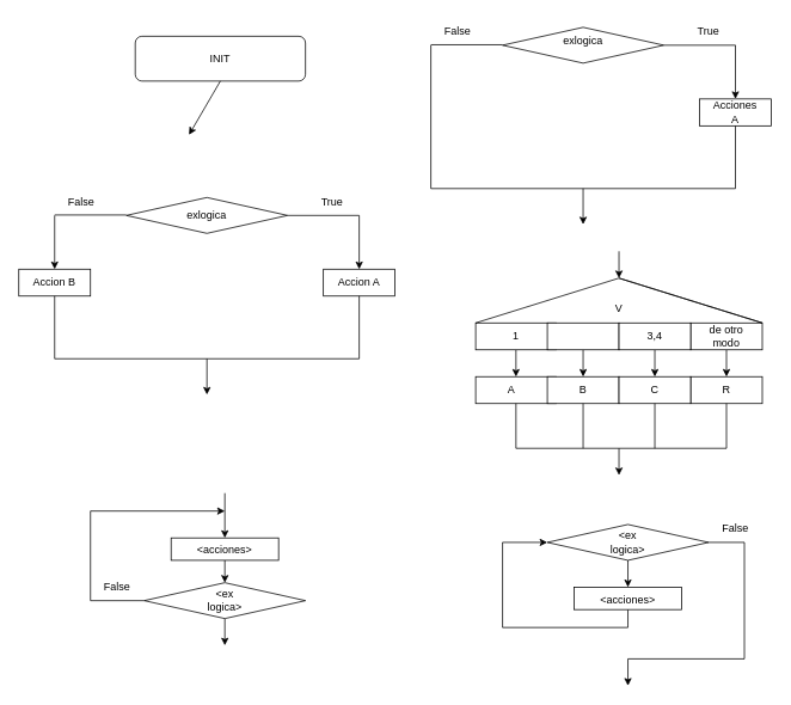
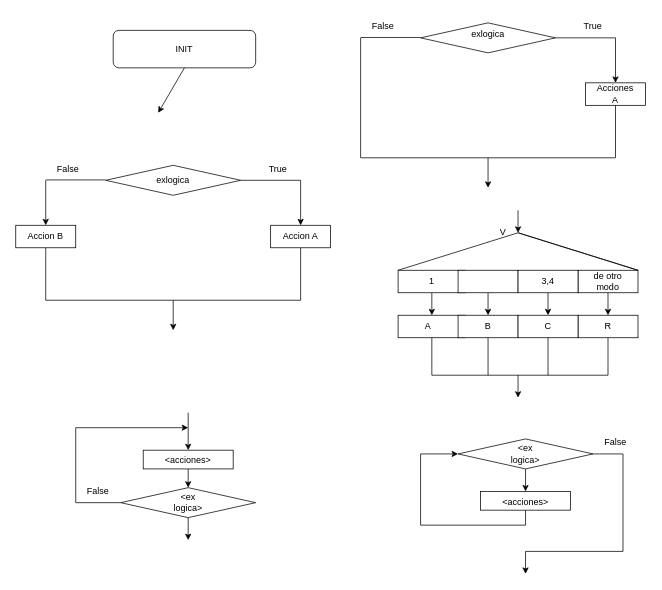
  <mxCell id="0" />
  <mxCell id="1" parent="0" />
  <mxCell id="2" value="INIT" style="rounded=1;whiteSpace=wrap;html=1;" parent="1" vertex="1"><mxGeometry x="150" y="40" width="190" height="50" as="geometry" /></mxCell>
  <mxCell id="3" value="" style="endArrow=classic;html=1;rounded=0;exitX=0.5;exitY=1;exitDx=0;exitDy=0;" parent="1" source="2" edge="1"><mxGeometry width="50" height="50" relative="1" as="geometry"><mxPoint x="199" y="180" as="sourcePoint" /><mxPoint x="210" y="150" as="targetPoint" /></mxGeometry></mxCell>
  <mxCell id="4" value="" style="rhombus;whiteSpace=wrap;html=1;" parent="1" vertex="1"><mxGeometry x="560" y="30" width="180" height="40" as="geometry" /></mxCell>
  <mxCell id="5" value="" style="endArrow=none;html=1;rounded=0;entryX=1;entryY=0.5;entryDx=0;entryDy=0;" parent="1" target="4" edge="1"><mxGeometry width="50" height="50" relative="1" as="geometry"><mxPoint x="820" y="50" as="sourcePoint" /><mxPoint x="720" y="10" as="targetPoint" /></mxGeometry></mxCell>
  <mxCell id="6" value="" style="endArrow=none;html=1;rounded=0;entryX=1;entryY=0.5;entryDx=0;entryDy=0;" parent="1" edge="1"><mxGeometry width="50" height="50" relative="1" as="geometry"><mxPoint x="560" y="49.5" as="sourcePoint" /><mxPoint x="480" y="49.5" as="targetPoint" /></mxGeometry></mxCell>
  <mxCell id="7" value="" style="endArrow=classic;html=1;rounded=0;" parent="1" edge="1"><mxGeometry width="50" height="50" relative="1" as="geometry"><mxPoint x="820" y="50" as="sourcePoint" /><mxPoint x="820" y="110" as="targetPoint" /></mxGeometry></mxCell>
  <mxCell id="8" value="" style="rounded=0;whiteSpace=wrap;html=1;" parent="1" vertex="1"><mxGeometry x="780" y="110" width="80" height="30" as="geometry" /></mxCell>
  <mxCell id="9" value="" style="endArrow=none;html=1;rounded=0;entryX=0.5;entryY=1;entryDx=0;entryDy=0;" parent="1" target="8" edge="1"><mxGeometry width="50" height="50" relative="1" as="geometry"><mxPoint x="480" y="210" as="sourcePoint" /><mxPoint x="720" y="10" as="targetPoint" /><Array as="points"><mxPoint x="820" y="210" /></Array></mxGeometry></mxCell>
  <mxCell id="10" value="" style="endArrow=none;html=1;rounded=0;" parent="1" edge="1"><mxGeometry width="50" height="50" relative="1" as="geometry"><mxPoint x="480" y="210" as="sourcePoint" /><mxPoint x="480" y="50" as="targetPoint" /></mxGeometry></mxCell>
  <mxCell id="11" value="" style="endArrow=classic;html=1;rounded=0;" parent="1" edge="1"><mxGeometry width="50" height="50" relative="1" as="geometry"><mxPoint x="650" y="210" as="sourcePoint" /><mxPoint x="650" y="250" as="targetPoint" /></mxGeometry></mxCell>
  <mxCell id="12" value="True" style="text;html=1;strokeColor=none;fillColor=none;align=center;verticalAlign=middle;whiteSpace=wrap;rounded=0;" parent="1" vertex="1"><mxGeometry x="760" y="20" width="60" height="30" as="geometry" /></mxCell>
  <mxCell id="13" value="False" style="text;html=1;strokeColor=none;fillColor=none;align=center;verticalAlign=middle;whiteSpace=wrap;rounded=0;" parent="1" vertex="1"><mxGeometry x="480" y="20" width="60" height="30" as="geometry" /></mxCell>
  <mxCell id="14" value="exlogica" style="text;html=1;strokeColor=none;fillColor=none;align=center;verticalAlign=middle;whiteSpace=wrap;rounded=0;" parent="1" vertex="1"><mxGeometry x="620" y="30" width="60" height="30" as="geometry" /></mxCell>
  <mxCell id="15" value="Acciones A" style="text;html=1;strokeColor=none;fillColor=none;align=center;verticalAlign=middle;whiteSpace=wrap;rounded=0;" parent="1" vertex="1"><mxGeometry x="790" y="110" width="60" height="30" as="geometry" /></mxCell>
  <mxCell id="16" value="" style="rhombus;whiteSpace=wrap;html=1;" parent="1" vertex="1"><mxGeometry x="140" y="220" width="180" height="40" as="geometry" /></mxCell>
  <mxCell id="17" value="" style="endArrow=none;html=1;rounded=0;entryX=1;entryY=0.5;entryDx=0;entryDy=0;" parent="1" target="16" edge="1"><mxGeometry width="50" height="50" relative="1" as="geometry"><mxPoint x="400" y="240" as="sourcePoint" /><mxPoint x="300" y="200" as="targetPoint" /></mxGeometry></mxCell>
  <mxCell id="18" value="" style="endArrow=none;html=1;rounded=0;entryX=1;entryY=0.5;entryDx=0;entryDy=0;" parent="1" edge="1"><mxGeometry width="50" height="50" relative="1" as="geometry"><mxPoint x="140" y="239.5" as="sourcePoint" /><mxPoint x="60" y="239.5" as="targetPoint" /></mxGeometry></mxCell>
  <mxCell id="19" value="" style="endArrow=classic;html=1;rounded=0;" parent="1" edge="1"><mxGeometry width="50" height="50" relative="1" as="geometry"><mxPoint x="400" y="240" as="sourcePoint" /><mxPoint x="400" y="300" as="targetPoint" /></mxGeometry></mxCell>
  <mxCell id="20" value="" style="rounded=0;whiteSpace=wrap;html=1;" parent="1" vertex="1"><mxGeometry x="360" y="300" width="80" height="30" as="geometry" /></mxCell>
  <mxCell id="21" value="" style="endArrow=none;html=1;rounded=0;entryX=0.5;entryY=1;entryDx=0;entryDy=0;" parent="1" target="20" edge="1"><mxGeometry width="50" height="50" relative="1" as="geometry"><mxPoint x="60" y="400" as="sourcePoint" /><mxPoint x="300" y="200" as="targetPoint" /><Array as="points"><mxPoint x="400" y="400" /></Array></mxGeometry></mxCell>
  <mxCell id="22" value="" style="endArrow=classic;html=1;rounded=0;" parent="1" edge="1"><mxGeometry width="50" height="50" relative="1" as="geometry"><mxPoint x="230" y="400" as="sourcePoint" /><mxPoint x="230" y="440" as="targetPoint" /></mxGeometry></mxCell>
  <mxCell id="23" value="" style="rounded=0;whiteSpace=wrap;html=1;" parent="1" vertex="1"><mxGeometry x="20" y="300" width="80" height="30" as="geometry" /></mxCell>
  <mxCell id="24" value="" style="endArrow=none;html=1;rounded=0;entryX=0.5;entryY=1;entryDx=0;entryDy=0;" parent="1" target="23" edge="1"><mxGeometry width="50" height="50" relative="1" as="geometry"><mxPoint x="60" y="400" as="sourcePoint" /><mxPoint x="280" y="380" as="targetPoint" /></mxGeometry></mxCell>
  <mxCell id="25" value="" style="endArrow=classic;html=1;rounded=0;entryX=0.5;entryY=0;entryDx=0;entryDy=0;" parent="1" target="23" edge="1"><mxGeometry width="50" height="50" relative="1" as="geometry"><mxPoint x="60" y="240" as="sourcePoint" /><mxPoint x="280" y="380" as="targetPoint" /></mxGeometry></mxCell>
  <mxCell id="26" value="False" style="text;html=1;strokeColor=none;fillColor=none;align=center;verticalAlign=middle;whiteSpace=wrap;rounded=0;" parent="1" vertex="1"><mxGeometry x="60" y="210" width="60" height="30" as="geometry" /></mxCell>
  <mxCell id="27" value="True" style="text;html=1;strokeColor=none;fillColor=none;align=center;verticalAlign=middle;whiteSpace=wrap;rounded=0;" parent="1" vertex="1"><mxGeometry x="340" y="210" width="60" height="30" as="geometry" /></mxCell>
  <mxCell id="28" value="exlogica" style="text;html=1;strokeColor=none;fillColor=none;align=center;verticalAlign=middle;whiteSpace=wrap;rounded=0;" parent="1" vertex="1"><mxGeometry x="200" y="225" width="60" height="30" as="geometry" /></mxCell>
  <mxCell id="29" value="Accion B" style="text;html=1;strokeColor=none;fillColor=none;align=center;verticalAlign=middle;whiteSpace=wrap;rounded=0;" parent="1" vertex="1"><mxGeometry x="30" y="300" width="60" height="30" as="geometry" /></mxCell>
  <mxCell id="30" value="Accion A" style="text;html=1;strokeColor=none;fillColor=none;align=center;verticalAlign=middle;whiteSpace=wrap;rounded=0;" parent="1" vertex="1"><mxGeometry x="370" y="300" width="60" height="30" as="geometry" /></mxCell>
  <mxCell id="31" style="edgeStyle=orthogonalEdgeStyle;rounded=0;orthogonalLoop=1;jettySize=auto;html=1;exitX=0.5;exitY=1;exitDx=0;exitDy=0;entryX=0.5;entryY=0;entryDx=0;entryDy=0;" parent="1" source="32" target="41" edge="1"><mxGeometry relative="1" as="geometry" /></mxCell>
  <mxCell id="32" value="" style="rounded=0;whiteSpace=wrap;html=1;" parent="1" vertex="1"><mxGeometry x="530" y="360" width="90" height="30" as="geometry" /></mxCell>
  <mxCell id="33" style="edgeStyle=orthogonalEdgeStyle;rounded=0;orthogonalLoop=1;jettySize=auto;html=1;exitX=0.5;exitY=1;exitDx=0;exitDy=0;entryX=0.5;entryY=0;entryDx=0;entryDy=0;" parent="1" source="34" target="42" edge="1"><mxGeometry relative="1" as="geometry" /></mxCell>
  <mxCell id="34" value="" style="rounded=0;whiteSpace=wrap;html=1;" parent="1" vertex="1"><mxGeometry x="610" y="360" width="80" height="30" as="geometry" /></mxCell>
  <mxCell id="35" style="edgeStyle=orthogonalEdgeStyle;rounded=0;orthogonalLoop=1;jettySize=auto;html=1;exitX=0.5;exitY=1;exitDx=0;exitDy=0;entryX=0.5;entryY=0;entryDx=0;entryDy=0;" parent="1" source="36" target="43" edge="1"><mxGeometry relative="1" as="geometry" /></mxCell>
  <mxCell id="36" value="" style="rounded=0;whiteSpace=wrap;html=1;" parent="1" vertex="1"><mxGeometry x="770" y="360" width="80" height="30" as="geometry" /></mxCell>
  <mxCell id="37" style="edgeStyle=orthogonalEdgeStyle;rounded=0;orthogonalLoop=1;jettySize=auto;html=1;exitX=0.5;exitY=1;exitDx=0;exitDy=0;entryX=0.5;entryY=0;entryDx=0;entryDy=0;" parent="1" source="38" target="44" edge="1"><mxGeometry relative="1" as="geometry" /></mxCell>
  <mxCell id="38" value="" style="rounded=0;whiteSpace=wrap;html=1;" parent="1" vertex="1"><mxGeometry x="690" y="360" width="80" height="30" as="geometry" /></mxCell>
  <mxCell id="39" value="" style="endArrow=none;html=1;rounded=0;exitX=0;exitY=0;exitDx=0;exitDy=0;" parent="1" source="32" edge="1"><mxGeometry width="50" height="50" relative="1" as="geometry"><mxPoint x="690" y="500" as="sourcePoint" /><mxPoint x="690" y="310" as="targetPoint" /><Array as="points"><mxPoint x="690" y="310" /><mxPoint x="850" y="360" /></Array></mxGeometry></mxCell>
  <mxCell id="40" value="" style="endArrow=classic;html=1;rounded=0;" parent="1" edge="1"><mxGeometry width="50" height="50" relative="1" as="geometry"><mxPoint x="690" y="280" as="sourcePoint" /><mxPoint x="690" y="310" as="targetPoint" /></mxGeometry></mxCell>
  <mxCell id="41" value="" style="rounded=0;whiteSpace=wrap;html=1;" parent="1" vertex="1"><mxGeometry x="530" y="420" width="90" height="30" as="geometry" /></mxCell>
  <mxCell id="42" value="" style="rounded=0;whiteSpace=wrap;html=1;" parent="1" vertex="1"><mxGeometry x="610" y="420" width="80" height="30" as="geometry" /></mxCell>
  <mxCell id="43" value="" style="rounded=0;whiteSpace=wrap;html=1;" parent="1" vertex="1"><mxGeometry x="770" y="420" width="80" height="30" as="geometry" /></mxCell>
  <mxCell id="44" value="" style="rounded=0;whiteSpace=wrap;html=1;" parent="1" vertex="1"><mxGeometry x="690" y="420" width="80" height="30" as="geometry" /></mxCell>
  <mxCell id="45" value="" style="endArrow=none;html=1;rounded=0;entryX=0.5;entryY=1;entryDx=0;entryDy=0;exitX=0.5;exitY=1;exitDx=0;exitDy=0;" parent="1" source="43" target="41" edge="1"><mxGeometry width="50" height="50" relative="1" as="geometry"><mxPoint x="820" y="470" as="sourcePoint" /><mxPoint x="630" y="470" as="targetPoint" /><Array as="points"><mxPoint x="810" y="500" /><mxPoint x="575" y="500" /></Array></mxGeometry></mxCell>
  <mxCell id="46" value="" style="endArrow=none;html=1;rounded=0;entryX=0.5;entryY=1;entryDx=0;entryDy=0;" parent="1" target="42" edge="1"><mxGeometry width="50" height="50" relative="1" as="geometry"><mxPoint x="650" y="500" as="sourcePoint" /><mxPoint x="710" y="530" as="targetPoint" /></mxGeometry></mxCell>
  <mxCell id="47" value="" style="endArrow=none;html=1;rounded=0;entryX=0.5;entryY=1;entryDx=0;entryDy=0;" parent="1" target="44" edge="1"><mxGeometry width="50" height="50" relative="1" as="geometry"><mxPoint x="730" y="500" as="sourcePoint" /><mxPoint x="810" y="550" as="targetPoint" /></mxGeometry></mxCell>
  <mxCell id="48" value="" style="endArrow=classic;html=1;rounded=0;" parent="1" edge="1"><mxGeometry width="50" height="50" relative="1" as="geometry"><mxPoint x="690" y="500" as="sourcePoint" /><mxPoint x="690" y="530" as="targetPoint" /></mxGeometry></mxCell>
  <mxCell id="49" value="1" style="text;html=1;strokeColor=none;fillColor=none;align=center;verticalAlign=middle;whiteSpace=wrap;rounded=0;" parent="1" vertex="1"><mxGeometry x="545" y="360" width="60" height="30" as="geometry" /></mxCell>
  <mxCell id="50" value="A" style="text;html=1;strokeColor=none;fillColor=none;align=center;verticalAlign=middle;whiteSpace=wrap;rounded=0;" parent="1" vertex="1"><mxGeometry x="540" y="420" width="60" height="30" as="geometry" /></mxCell>
  <mxCell id="51" value="B" style="text;html=1;strokeColor=none;fillColor=none;align=center;verticalAlign=middle;whiteSpace=wrap;rounded=0;" parent="1" vertex="1"><mxGeometry x="620" y="420" width="60" height="30" as="geometry" /></mxCell>
  <mxCell id="52" value="3,4" style="text;html=1;strokeColor=none;fillColor=none;align=center;verticalAlign=middle;whiteSpace=wrap;rounded=0;" parent="1" vertex="1"><mxGeometry x="700" y="360" width="60" height="30" as="geometry" /></mxCell>
  <mxCell id="53" value="C" style="text;html=1;strokeColor=none;fillColor=none;align=center;verticalAlign=middle;whiteSpace=wrap;rounded=0;" parent="1" vertex="1"><mxGeometry x="700" y="420" width="60" height="30" as="geometry" /></mxCell>
  <mxCell id="54" value="de otro modo" style="text;html=1;strokeColor=none;fillColor=none;align=center;verticalAlign=middle;whiteSpace=wrap;rounded=0;" parent="1" vertex="1"><mxGeometry x="780" y="360" width="60" height="30" as="geometry" /></mxCell>
  <mxCell id="55" value="R" style="text;html=1;strokeColor=none;fillColor=none;align=center;verticalAlign=middle;whiteSpace=wrap;rounded=0;" parent="1" vertex="1"><mxGeometry x="780" y="420" width="60" height="30" as="geometry" /></mxCell>
- <mxCell id="56" value="V" style="text;html=1;strokeColor=none;fillColor=none;align=center;verticalAlign=middle;whiteSpace=wrap;rounded=0;" parent="1" vertex="1"><mxGeometry x="660" y="329" width="60" height="30" as="geometry" /></mxCell>
+ <mxCell id="56" value="V" style="text;html=1;strokeColor=none;fillColor=none;align=center;verticalAlign=middle;whiteSpace=wrap;rounded=0;" parent="1" vertex="1"><mxGeometry x="640" y="294" width="60" height="30" as="geometry" /></mxCell>
  <mxCell id="57" style="edgeStyle=orthogonalEdgeStyle;rounded=0;orthogonalLoop=1;jettySize=auto;html=1;exitX=0;exitY=0.5;exitDx=0;exitDy=0;" parent="1" source="59" edge="1"><mxGeometry relative="1" as="geometry"><mxPoint x="250" y="570" as="targetPoint" /><Array as="points"><mxPoint x="100" y="670" /><mxPoint x="100" y="570" /></Array></mxGeometry></mxCell>
  <mxCell id="58" style="edgeStyle=orthogonalEdgeStyle;rounded=0;orthogonalLoop=1;jettySize=auto;html=1;exitX=0.5;exitY=1;exitDx=0;exitDy=0;" parent="1" source="59" edge="1"><mxGeometry relative="1" as="geometry"><mxPoint x="250" y="720" as="targetPoint" /></mxGeometry></mxCell>
  <mxCell id="59" value="" style="rhombus;whiteSpace=wrap;html=1;" parent="1" vertex="1"><mxGeometry x="160" y="650" width="180" height="40" as="geometry" /></mxCell>
  <mxCell id="60" style="edgeStyle=orthogonalEdgeStyle;rounded=0;orthogonalLoop=1;jettySize=auto;html=1;exitX=0.5;exitY=1;exitDx=0;exitDy=0;entryX=0.5;entryY=0;entryDx=0;entryDy=0;" parent="1" source="61" target="59" edge="1"><mxGeometry relative="1" as="geometry" /></mxCell>
  <mxCell id="61" value="" style="rounded=0;whiteSpace=wrap;html=1;" parent="1" vertex="1"><mxGeometry x="190" y="600" width="120" height="25" as="geometry" /></mxCell>
  <mxCell id="62" value="" style="endArrow=classic;html=1;rounded=0;entryX=0.5;entryY=0;entryDx=0;entryDy=0;" parent="1" target="61" edge="1"><mxGeometry width="50" height="50" relative="1" as="geometry"><mxPoint x="250" y="550" as="sourcePoint" /><mxPoint x="260" y="760" as="targetPoint" /></mxGeometry></mxCell>
  <mxCell id="63" value="&amp;lt;acciones&amp;gt;" style="text;html=1;strokeColor=none;fillColor=none;align=center;verticalAlign=middle;whiteSpace=wrap;rounded=0;" parent="1" vertex="1"><mxGeometry x="220" y="597.5" width="60" height="30" as="geometry" /></mxCell>
  <mxCell id="64" value="&amp;lt;ex logica&amp;gt;" style="text;html=1;strokeColor=none;fillColor=none;align=center;verticalAlign=middle;whiteSpace=wrap;rounded=0;" parent="1" vertex="1"><mxGeometry x="220" y="655" width="60" height="30" as="geometry" /></mxCell>
  <mxCell id="65" value="False" style="text;html=1;strokeColor=none;fillColor=none;align=center;verticalAlign=middle;whiteSpace=wrap;rounded=0;" parent="1" vertex="1"><mxGeometry x="100" y="640" width="60" height="30" as="geometry" /></mxCell>
  <mxCell id="66" style="edgeStyle=orthogonalEdgeStyle;rounded=0;orthogonalLoop=1;jettySize=auto;html=1;exitX=1;exitY=0.5;exitDx=0;exitDy=0;" parent="1" source="68" edge="1"><mxGeometry relative="1" as="geometry"><mxPoint x="700" y="765" as="targetPoint" /><Array as="points"><mxPoint x="830" y="605" /><mxPoint x="830" y="735" /><mxPoint x="700" y="735" /></Array></mxGeometry></mxCell>
  <mxCell id="67" style="edgeStyle=orthogonalEdgeStyle;rounded=0;orthogonalLoop=1;jettySize=auto;html=1;exitX=0.5;exitY=1;exitDx=0;exitDy=0;entryX=0.5;entryY=0;entryDx=0;entryDy=0;" parent="1" source="68" target="70" edge="1"><mxGeometry relative="1" as="geometry" /></mxCell>
  <mxCell id="68" value="" style="rhombus;whiteSpace=wrap;html=1;" parent="1" vertex="1"><mxGeometry x="610" y="585" width="180" height="40" as="geometry" /></mxCell>
  <mxCell id="69" style="edgeStyle=orthogonalEdgeStyle;rounded=0;orthogonalLoop=1;jettySize=auto;html=1;exitX=0.5;exitY=1;exitDx=0;exitDy=0;entryX=0;entryY=0.5;entryDx=0;entryDy=0;" parent="1" source="70" target="68" edge="1"><mxGeometry relative="1" as="geometry"><mxPoint x="600" y="605" as="targetPoint" /><Array as="points"><mxPoint x="700" y="700" /><mxPoint x="560" y="700" /><mxPoint x="560" y="605" /></Array></mxGeometry></mxCell>
  <mxCell id="70" value="" style="rounded=0;whiteSpace=wrap;html=1;" parent="1" vertex="1"><mxGeometry x="640" y="655" width="120" height="25" as="geometry" /></mxCell>
  <mxCell id="71" value="&amp;lt;ex logica&amp;gt;" style="text;html=1;strokeColor=none;fillColor=none;align=center;verticalAlign=middle;whiteSpace=wrap;rounded=0;" parent="1" vertex="1"><mxGeometry x="670" y="590" width="60" height="30" as="geometry" /></mxCell>
  <mxCell id="72" value="False" style="text;html=1;strokeColor=none;fillColor=none;align=center;verticalAlign=middle;whiteSpace=wrap;rounded=0;" parent="1" vertex="1"><mxGeometry x="790" y="575" width="60" height="30" as="geometry" /></mxCell>
  <mxCell id="73" value="&amp;lt;acciones&amp;gt;" style="text;html=1;strokeColor=none;fillColor=none;align=center;verticalAlign=middle;whiteSpace=wrap;rounded=0;" parent="1" vertex="1"><mxGeometry x="670" y="655" width="60" height="30" as="geometry" /></mxCell>
